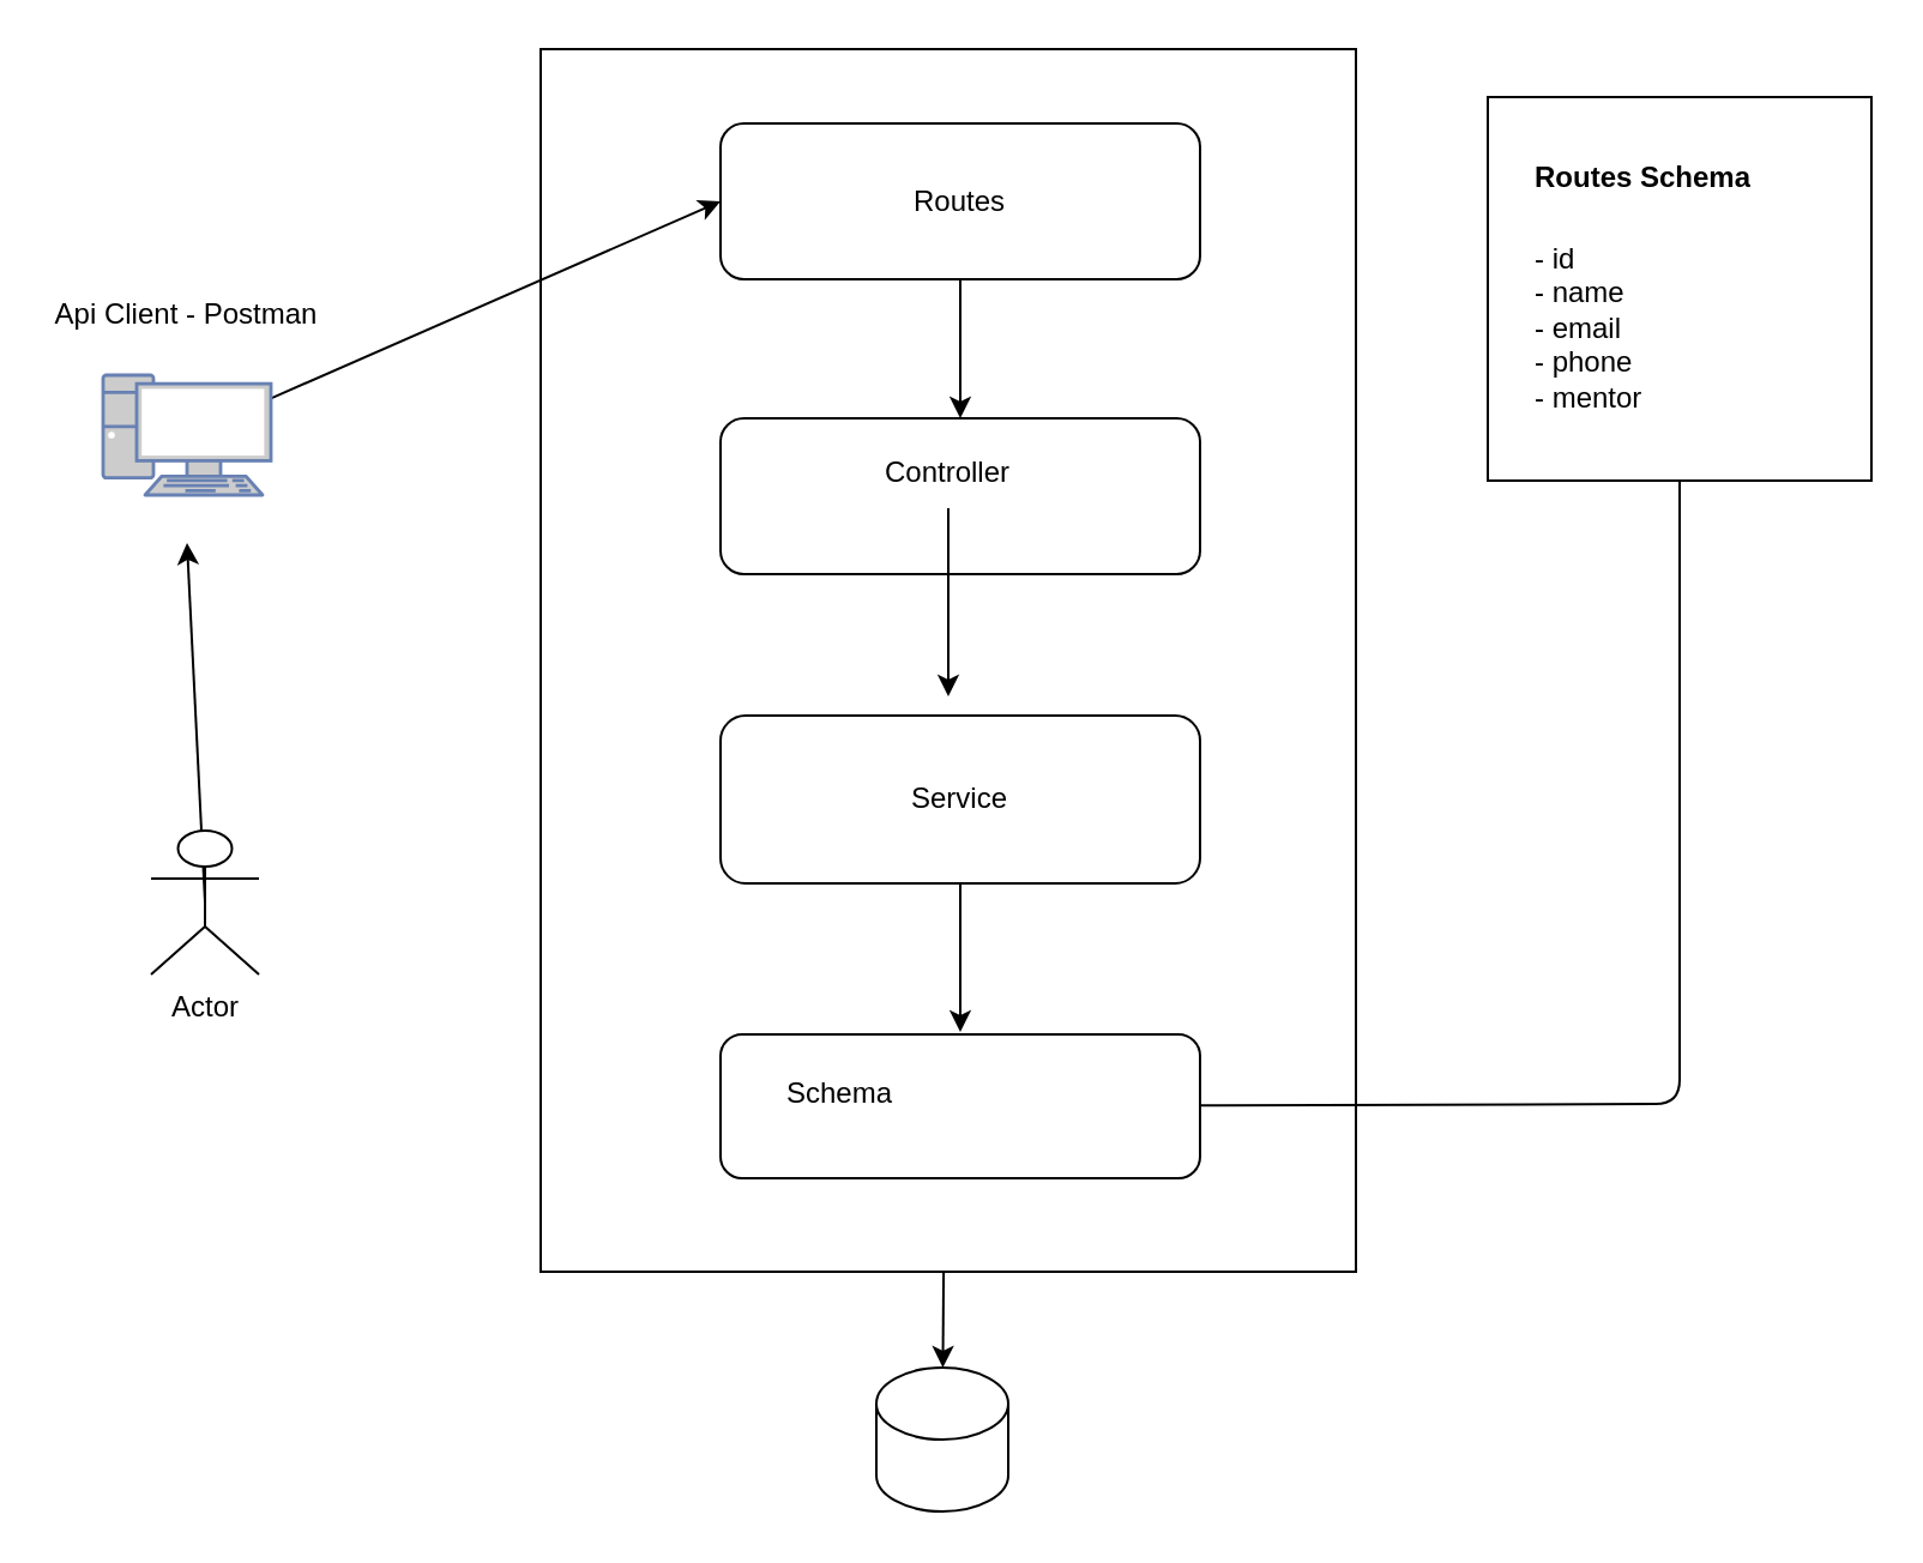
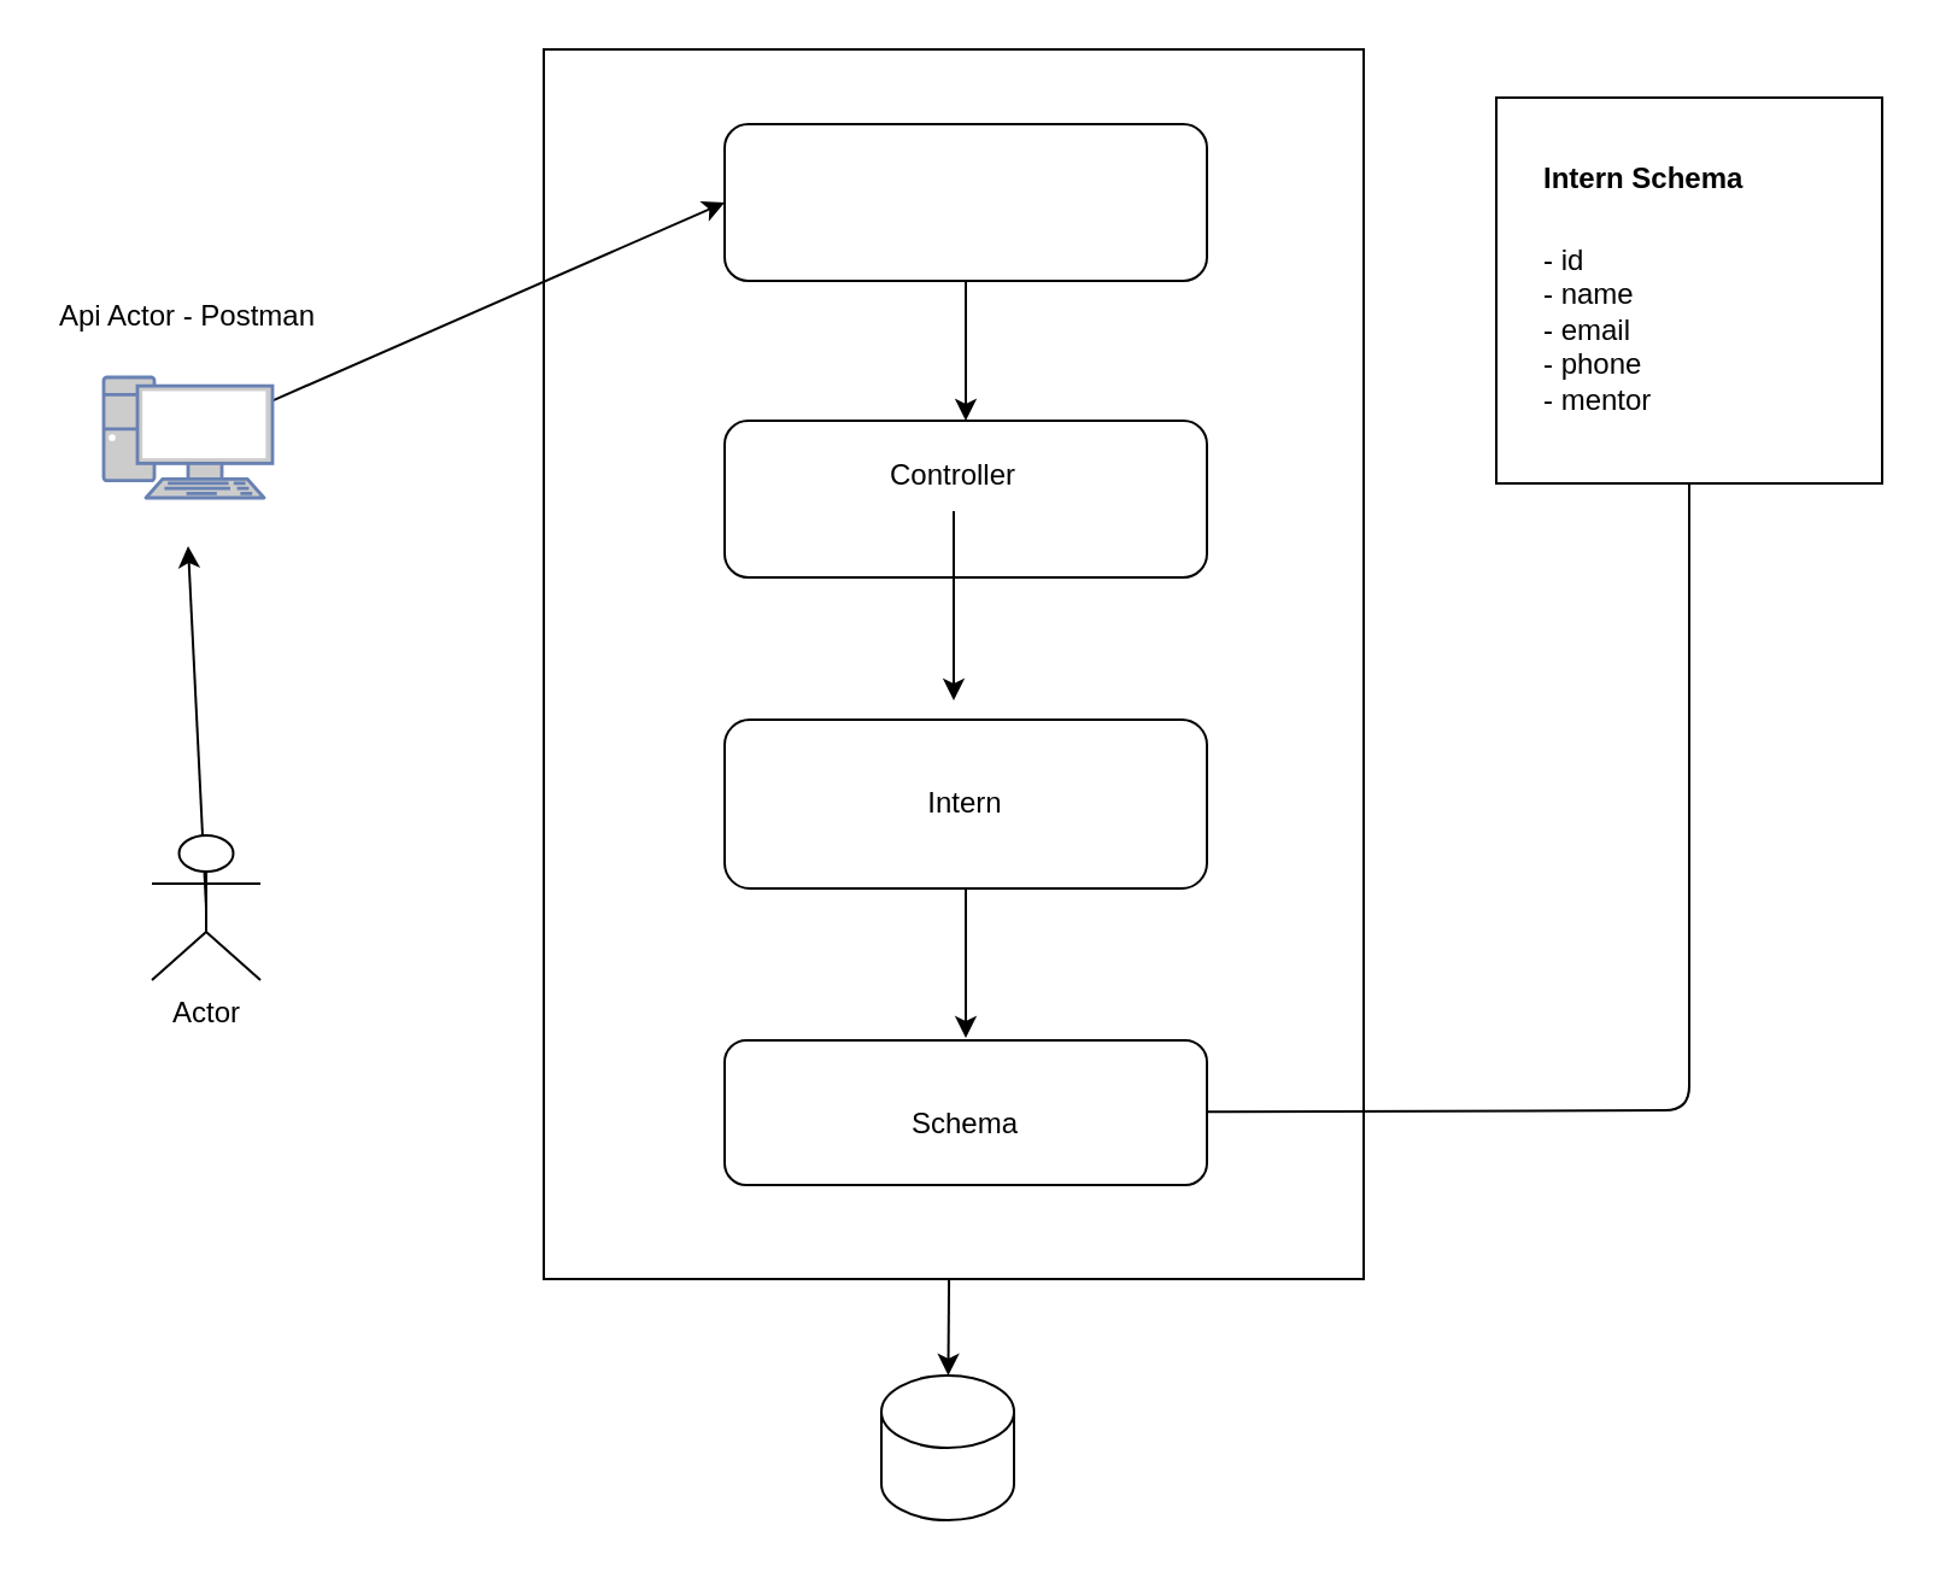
  <mxCell id="0" />
  <mxCell id="1" parent="0" />
  <mxCell id="2" style="edgeStyle=none;html=1;fontSize=12;" edge="1" parent="1" source="3" target="9"><mxGeometry relative="1" as="geometry" /></mxCell>
  <mxCell id="3" value="" style="rounded=0;whiteSpace=wrap;html=1;" vertex="1" parent="1"><mxGeometry x="225" y="20" width="340" height="510" as="geometry" /></mxCell>
  <mxCell id="4" style="edgeStyle=none;html=1;fontSize=12;" edge="1" parent="1" source="5" target="20"><mxGeometry relative="1" as="geometry"><Array as="points"><mxPoint x="700" y="460" /></Array></mxGeometry></mxCell>
  <mxCell id="5" value="" style="rounded=1;whiteSpace=wrap;html=1;" vertex="1" parent="1"><mxGeometry x="300" y="431" width="200" height="60" as="geometry" /></mxCell>
  <mxCell id="6" value="" style="rounded=1;whiteSpace=wrap;html=1;" vertex="1" parent="1"><mxGeometry x="300" y="174" width="200" height="65" as="geometry" /></mxCell>
  <mxCell id="7" style="edgeStyle=none;html=1;fontSize=12;" edge="1" parent="1" source="8"><mxGeometry relative="1" as="geometry"><mxPoint x="400" y="430" as="targetPoint" /></mxGeometry></mxCell>
  <mxCell id="8" value="" style="rounded=1;whiteSpace=wrap;html=1;" vertex="1" parent="1"><mxGeometry x="300" y="298" width="200" height="70" as="geometry" /></mxCell>
  <mxCell id="9" value="" style="shape=cylinder3;whiteSpace=wrap;html=1;boundedLbl=1;backgroundOutline=1;size=15;" vertex="1" parent="1"><mxGeometry x="365" y="570" width="55" height="60" as="geometry" /></mxCell>
  <mxCell id="10" style="edgeStyle=none;html=1;fontSize=12;" edge="1" parent="1" source="11"><mxGeometry relative="1" as="geometry"><mxPoint x="395" y="290" as="targetPoint" /></mxGeometry></mxCell>
  <mxCell id="11" value="Controller" style="text;html=1;strokeColor=none;fillColor=none;align=center;verticalAlign=middle;whiteSpace=wrap;rounded=0;" vertex="1" parent="1"><mxGeometry x="365" y="181.5" width="60" height="30" as="geometry" /></mxCell>
- <mxCell id="12" value="Service" style="text;html=1;strokeColor=none;fillColor=none;align=center;verticalAlign=middle;whiteSpace=wrap;rounded=0;" vertex="1" parent="1"><mxGeometry x="370" y="318" width="60" height="30" as="geometry" /></mxCell>
- <mxCell id="13" value="Schema" style="text;html=1;strokeColor=none;fillColor=none;align=center;verticalAlign=middle;whiteSpace=wrap;rounded=0;" vertex="1" parent="1"><mxGeometry x="320" y="441" width="60" height="30" as="geometry" /></mxCell>
+ <mxCell id="12" value="Intern" style="text;html=1;strokeColor=none;fillColor=none;align=center;verticalAlign=middle;whiteSpace=wrap;rounded=0;" vertex="1" parent="1"><mxGeometry x="370" y="318" width="60" height="30" as="geometry" /></mxCell>
+ <mxCell id="13" value="Schema" style="text;html=1;strokeColor=none;fillColor=none;align=center;verticalAlign=middle;whiteSpace=wrap;rounded=0;" vertex="1" parent="1"><mxGeometry x="370" y="451" width="60" height="30" as="geometry" /></mxCell>
  <mxCell id="14" style="edgeStyle=none;html=1;exitX=0.5;exitY=0.5;exitDx=0;exitDy=0;exitPerimeter=0;" edge="1" parent="1" source="15"><mxGeometry relative="1" as="geometry"><mxPoint x="77.5" y="226" as="targetPoint" /></mxGeometry></mxCell>
  <mxCell id="15" value="Actor" style="shape=umlActor;verticalLabelPosition=bottom;verticalAlign=top;html=1;outlineConnect=0;" vertex="1" parent="1"><mxGeometry x="62.5" y="346" width="45" height="60" as="geometry" /></mxCell>
  <mxCell id="16" style="edgeStyle=none;html=1;entryX=0;entryY=0.5;entryDx=0;entryDy=0;fontSize=12;" edge="1" parent="1" source="17" target="22"><mxGeometry relative="1" as="geometry" /></mxCell>
  <mxCell id="17" value="" style="fontColor=#0066CC;verticalAlign=top;verticalLabelPosition=bottom;labelPosition=center;align=center;html=1;outlineConnect=0;fillColor=#CCCCCC;strokeColor=#6881B3;gradientColor=none;gradientDirection=north;strokeWidth=2;shape=mxgraph.networks.pc;" vertex="1" parent="1"><mxGeometry x="42.5" y="156" width="70" height="50" as="geometry" /></mxCell>
- <mxCell id="18" value="Api Client - Postman" style="text;html=1;strokeColor=none;fillColor=none;align=center;verticalAlign=middle;whiteSpace=wrap;rounded=0;" vertex="1" parent="1"><mxGeometry x="20" y="116" width="115" height="30" as="geometry" /></mxCell>
+ <mxCell id="18" value="Api Actor - Postman" style="text;html=1;strokeColor=none;fillColor=none;align=center;verticalAlign=middle;whiteSpace=wrap;rounded=0;" vertex="1" parent="1"><mxGeometry x="20" y="116" width="115" height="30" as="geometry" /></mxCell>
  <mxCell id="19" value="" style="whiteSpace=wrap;html=1;aspect=fixed;" vertex="1" parent="1"><mxGeometry x="620" y="40" width="160" height="160" as="geometry" /></mxCell>
- <mxCell id="20" value="&lt;h1 style=&quot;&quot;&gt;&lt;font style=&quot;font-size: 12px;&quot;&gt;Routes Schema&lt;/font&gt;&lt;/h1&gt;&lt;div&gt;- id&lt;/div&gt;&lt;div&gt;- name&lt;/div&gt;&lt;div&gt;- email&lt;/div&gt;&lt;div&gt;- phone&lt;/div&gt;&lt;div&gt;- mentor&lt;/div&gt;" style="text;html=1;strokeColor=none;fillColor=none;spacing=5;spacingTop=-20;whiteSpace=wrap;overflow=hidden;rounded=0;" vertex="1" parent="1"><mxGeometry x="635" y="50" width="130" height="140" as="geometry" /></mxCell>
+ <mxCell id="20" value="&lt;h1 style=&quot;&quot;&gt;&lt;font style=&quot;font-size: 12px;&quot;&gt;Intern Schema&lt;/font&gt;&lt;/h1&gt;&lt;div&gt;- id&lt;/div&gt;&lt;div&gt;- name&lt;/div&gt;&lt;div&gt;- email&lt;/div&gt;&lt;div&gt;- phone&lt;/div&gt;&lt;div&gt;- mentor&lt;/div&gt;" style="text;html=1;strokeColor=none;fillColor=none;spacing=5;spacingTop=-20;whiteSpace=wrap;overflow=hidden;rounded=0;" vertex="1" parent="1"><mxGeometry x="635" y="50" width="130" height="140" as="geometry" /></mxCell>
  <mxCell id="21" style="edgeStyle=none;html=1;entryX=0.5;entryY=0;entryDx=0;entryDy=0;fontSize=12;" edge="1" parent="1" source="22" target="6"><mxGeometry relative="1" as="geometry" /></mxCell>
  <mxCell id="22" value="" style="rounded=1;whiteSpace=wrap;html=1;" vertex="1" parent="1"><mxGeometry x="300" y="51" width="200" height="65" as="geometry" /></mxCell>
- <mxCell id="23" value="Routes" style="text;html=1;strokeColor=none;fillColor=none;align=center;verticalAlign=middle;whiteSpace=wrap;rounded=0;" vertex="1" parent="1"><mxGeometry x="370" y="68.5" width="60" height="30" as="geometry" /></mxCell>
